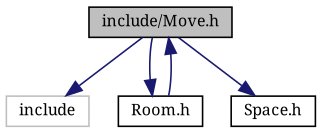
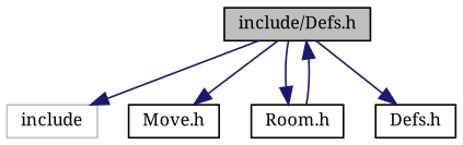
  digraph {
    fontname="Noto Serif"
    node [color=black fillcolor=white fontname="Noto Serif" fontsize=10 shape=record style=filled]
    edge [color=midnightblue fontname="Noto Serif" fontsize=10 labelfontname=Helvetica labelfontsize=10 style=solid]
-   n1 [fillcolor=grey75 fontcolor=black height=0.2 label="include/Move.h" width=0.4]
+   n1 [fillcolor=grey75 fontcolor=black height=0.2 label="include/Defs.h" width=0.4]
    n2 [color=grey75 height=0.2 label=include width=0.4]
+   n3 [height=0.2 label="Move.h" width=0.4]
    n4 [height=0.2 label="Room.h" width=0.4]
-   n5 [height=0.2 label="Space.h" width=0.4]
+   n5 [height=0.2 label="Defs.h" width=0.4]
    n1 -> n2
+   n1 -> n3
    n1 -> n4
    n1 -> n5
    n4 -> n1
  }
